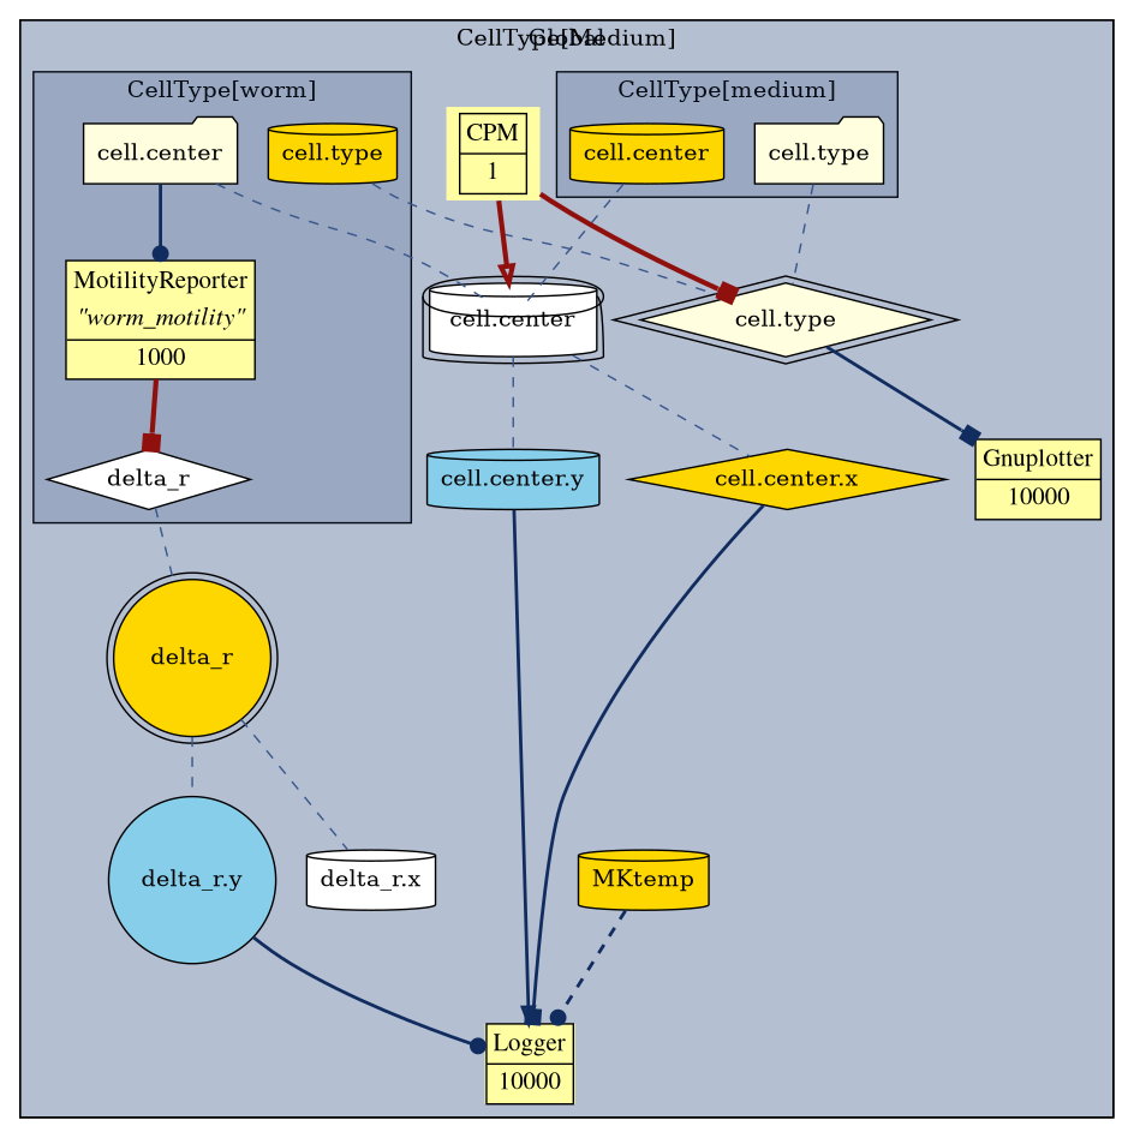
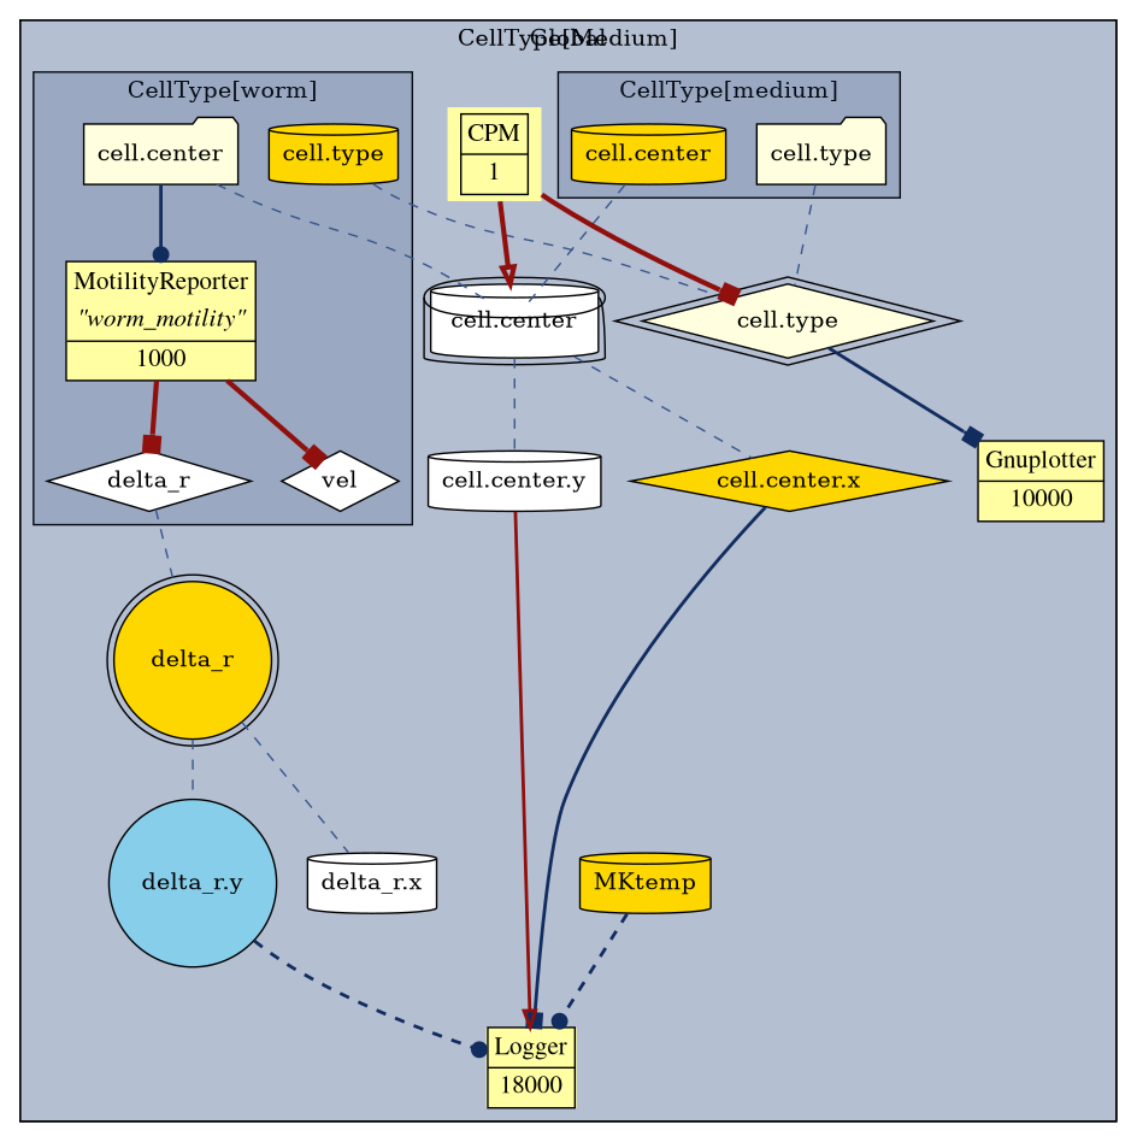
  digraph {
    compound=true
    node [fillcolor=gold shape=cylinder style=filled]
    edge [color="#38568c" penwidth=1 style=dashed]
    n1 [fillcolor="#fffea3" label=<<font face="times" point-size="15"><table cellborder="0" border="1" cellspacing="0" cellpadding="3" align="center"> <tr><td>MotilityReporter</td></tr> <tr><td><I>"worm_motility"</I></td></tr> <hr/> <tr><td>1000</td></tr></table></font>> margin=0 shape=plaintext]
    n2 [fillcolor=lightyellow label="cell.center" shape=folder]
    n3 [label="cell.type"]
    n4 [fillcolor=white label=delta_r shape=diamond]
+   n5 [fillcolor=white label=vel shape=diamond]
    n6 [label="cell.center"]
    n7 [fillcolor=lightyellow label="cell.type" shape=folder]
    n8 [fillcolor="#fffea3" label=<<font face="times" point-size="15"><table cellborder="0" border="1" cellspacing="0" cellpadding="3">  <tr><td>CPM</td></tr><hr/><tr><td>1</td></tr></table></font>> shape=plaintext]
    n9 [fillcolor="#fffea3" label=<<font face="times" point-size="15"><table cellborder="0" border="1" cellspacing="0" cellpadding="3" align="center"> <tr><td>Gnuplotter</td></tr> <hr/> <tr><td>10000</td></tr></table></font>> margin=0 shape=plaintext]
-   n10 [fillcolor="#fffea3" label=<<font face="times" point-size="15"><table cellborder="0" border="1" cellspacing="0" cellpadding="3" align="center"> <tr><td>Logger</td></tr> <hr/> <tr><td>10000</td></tr></table></font>> margin=0 shape=plaintext]
+   n10 [fillcolor="#fffea3" label=<<font face="times" point-size="15"><table cellborder="0" border="1" cellspacing="0" cellpadding="3" align="center"> <tr><td>Logger</td></tr> <hr/> <tr><td>18000</td></tr></table></font>> margin=0 shape=plaintext]
    n11 [label=MKtemp]
    n12 [fillcolor=white label="cell.center" peripheries=2]
    n13 [label="cell.center.x" shape=diamond]
-   n14 [fillcolor=skyblue label="cell.center.y"]
+   n14 [fillcolor=white label="cell.center.y"]
    n15 [fillcolor=lightyellow label="cell.type" peripheries=2 shape=diamond]
    n16 [label=delta_r peripheries=2 shape=circle]
    n17 [fillcolor=white label="delta_r.x"]
    n18 [fillcolor=skyblue label="delta_r.y" shape=circle]
    subgraph cluster_1 {
      bgcolor="#2341782f"
      label=Global
      labelloc=t
      n8
      n9
      n10
      n11
      n12
      n13
      n14
      n15
      n16
      n17
      n18
      subgraph cluster_2 {
        bgcolor="#2341782f"
        label="CellType[worm]"
        labelloc=t
        n1
        n2
        n3
        n4
+       n5
      }
      subgraph cluster_3 {
        bgcolor="#2341782f"
        label="CellType[medium]"
        labelloc=t
        n6
        n7
      }
      subgraph cluster_4 {
        bgcolor="#2341782f"
        label="CellType[Medium]"
        labelloc=t
      }
    }
    n1 -> n4 [arrowhead=box color="#8f100d" penwidth=3 style=""]
+   n1 -> n5 [arrowhead=box color="#8f100d" penwidth=3 style=""]
    n2 -> n1 [arrowhead=dot color="#112c5f" penwidth=2 style=""]
    n2 -> n12 [dir=none]
    n3 -> n15 [dir=none]
    n4 -> n16 [dir=none]
    n6 -> n12 [dir=none]
    n7 -> n15 [dir=none]
    n8 -> n12 [arrowhead=onormal color="#8f100d" penwidth=3 style=""]
    n8 -> n15 [arrowhead=box color="#8f100d" penwidth=3 style=""]
    n11 -> n10 [arrowhead=dot color="#112c5f" penwidth=2]
    n12 -> n13 [dir=none]
    n12 -> n14 [dir=none]
    n13 -> n10 [arrowhead=box color="#112c5f" penwidth=2 style=""]
-   n14 -> n10 [arrowhead=onormal color="#112c5f" penwidth=2 style=""]
+   n14 -> n10 [arrowhead=onormal color="#8f100d" penwidth=2 style=""]
    n15 -> n9 [arrowhead=box color="#112c5f" penwidth=2 style=""]
    n16 -> n17 [dir=none]
    n16 -> n18 [dir=none]
-   n18 -> n10 [arrowhead=dot color="#112c5f" penwidth=2 style=""]
+   n18 -> n10 [arrowhead=dot color="#112c5f" penwidth=2]
  }
